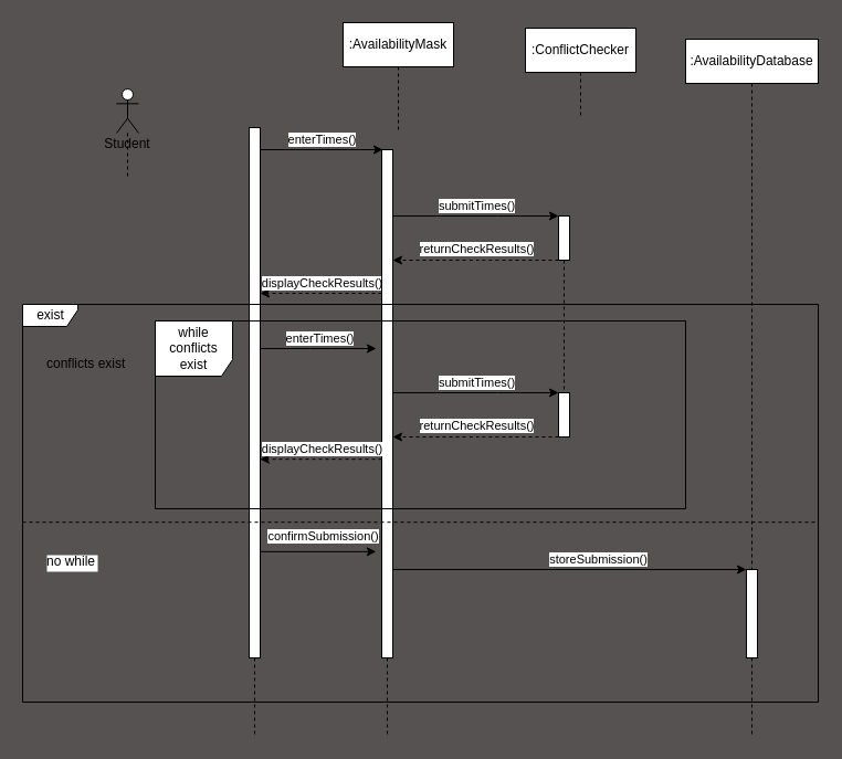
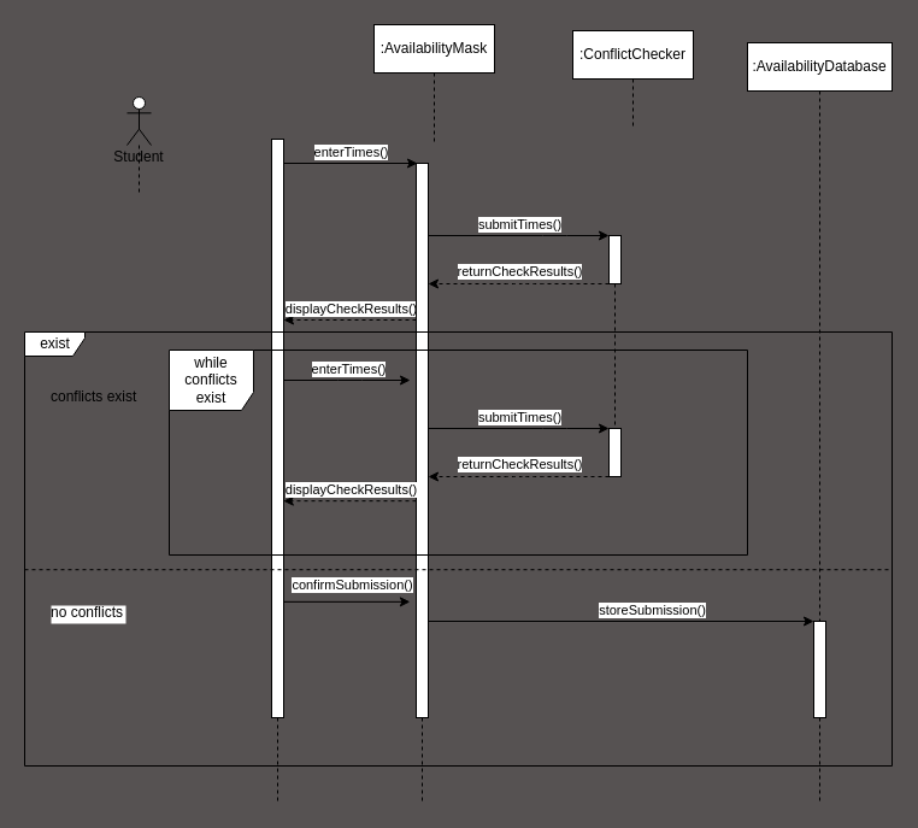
  <mxCell id="0" />
  <mxCell id="1" parent="0" />
  <mxCell id="2" value=":AvailabilityMask" style="shape=umlLifeline;perimeter=lifelinePerimeter;whiteSpace=wrap;html=1;container=1;collapsible=0;recursiveResize=0;outlineConnect=0;" vertex="1" parent="1"><mxGeometry x="310" y="20" width="100" height="100" as="geometry" /></mxCell>
  <mxCell id="3" value=":ConflictChecker" style="shape=umlLifeline;perimeter=lifelinePerimeter;whiteSpace=wrap;html=1;container=1;collapsible=0;recursiveResize=0;outlineConnect=0;" vertex="1" parent="1"><mxGeometry x="475" y="25" width="100" height="80" as="geometry" /></mxCell>
  <mxCell id="4" value=":AvailabilityDatabase" style="shape=umlLifeline;perimeter=lifelinePerimeter;whiteSpace=wrap;html=1;container=1;collapsible=0;recursiveResize=0;outlineConnect=0;" vertex="1" parent="1"><mxGeometry x="620" y="35" width="120" height="480" as="geometry" /></mxCell>
  <mxCell id="5" style="edgeStyle=none;html=1;entryX=0.1;entryY=0;entryDx=0;entryDy=0;entryPerimeter=0;" edge="1" parent="1" source="10" target="19"><mxGeometry relative="1" as="geometry" /></mxCell>
  <mxCell id="6" value="enterTimes()" style="edgeLabel;html=1;align=center;verticalAlign=middle;resizable=0;points=[];" vertex="1" connectable="0" parent="5"><mxGeometry x="-0.362" y="2" relative="1" as="geometry"><mxPoint x="20" y="-8" as="offset" /></mxGeometry></mxCell>
  <mxCell id="7" style="edgeStyle=none;html=1;strokeColor=default;endArrow=classic;endFill=1;entryX=-0.512;entryY=0.791;entryDx=0;entryDy=0;entryPerimeter=0;" edge="1" parent="1" source="10" target="19"><mxGeometry relative="1" as="geometry"><mxPoint x="330" y="495" as="targetPoint" /></mxGeometry></mxCell>
  <mxCell id="8" value="confirmSubmission()" style="edgeLabel;html=1;align=center;verticalAlign=middle;resizable=0;points=[];" vertex="1" connectable="0" parent="7"><mxGeometry x="0.421" y="3" relative="1" as="geometry"><mxPoint x="-19" y="-11" as="offset" /></mxGeometry></mxCell>
  <mxCell id="9" style="edgeStyle=none;html=1;strokeColor=default;endArrow=none;endFill=0;dashed=1;" edge="1" parent="1" source="10"><mxGeometry relative="1" as="geometry"><mxPoint x="230" y="665" as="targetPoint" /></mxGeometry></mxCell>
  <mxCell id="10" value="" style="html=1;points=[];perimeter=orthogonalPerimeter;" vertex="1" parent="1"><mxGeometry x="225" y="115" width="10" height="480" as="geometry" /></mxCell>
  <mxCell id="11" value="Student" style="shape=umlLifeline;participant=umlActor;perimeter=lifelinePerimeter;whiteSpace=wrap;html=1;container=1;collapsible=0;recursiveResize=0;verticalAlign=top;spacingTop=36;outlineConnect=0;" vertex="1" parent="1"><mxGeometry x="105" y="80" width="20" height="80" as="geometry" /></mxCell>
  <mxCell id="12" style="edgeStyle=none;html=1;" edge="1" parent="1" source="19" target="23"><mxGeometry relative="1" as="geometry"><Array as="points"><mxPoint x="460" y="195" /></Array></mxGeometry></mxCell>
  <mxCell id="13" value="submitTimes()" style="edgeLabel;html=1;align=center;verticalAlign=middle;resizable=0;points=[];" vertex="1" connectable="0" parent="12"><mxGeometry x="-0.261" y="-3" relative="1" as="geometry"><mxPoint x="20" y="-13" as="offset" /></mxGeometry></mxCell>
  <mxCell id="14" style="edgeStyle=none;html=1;endArrow=classic;endFill=1;dashed=1;" edge="1" parent="1" source="19" target="10"><mxGeometry relative="1" as="geometry"><Array as="points"><mxPoint x="320" y="265" /><mxPoint x="270" y="265" /></Array></mxGeometry></mxCell>
  <mxCell id="15" value="displayCheckResults()" style="edgeLabel;html=1;align=center;verticalAlign=middle;resizable=0;points=[];" vertex="1" connectable="0" parent="14"><mxGeometry x="0.181" y="-2" relative="1" as="geometry"><mxPoint x="10" y="-8" as="offset" /></mxGeometry></mxCell>
  <mxCell id="16" style="edgeStyle=none;html=1;strokeColor=default;endArrow=classic;endFill=1;" edge="1" parent="1" source="19" target="38"><mxGeometry relative="1" as="geometry" /></mxCell>
  <mxCell id="17" value="storeSubmission()" style="edgeLabel;html=1;align=center;verticalAlign=middle;resizable=0;points=[];" vertex="1" connectable="0" parent="16"><mxGeometry x="0.334" y="-1" relative="1" as="geometry"><mxPoint x="-28" y="-11" as="offset" /></mxGeometry></mxCell>
  <mxCell id="18" style="edgeStyle=none;html=1;strokeColor=default;endArrow=none;endFill=0;dashed=1;" edge="1" parent="1" source="19"><mxGeometry relative="1" as="geometry"><mxPoint x="350" y="665" as="targetPoint" /></mxGeometry></mxCell>
  <mxCell id="19" value="" style="html=1;points=[];perimeter=orthogonalPerimeter;" vertex="1" parent="1"><mxGeometry x="345" y="135" width="10" height="460" as="geometry" /></mxCell>
  <mxCell id="20" style="edgeStyle=none;html=1;endArrow=classic;endFill=1;dashed=1;" edge="1" parent="1" source="23" target="19"><mxGeometry relative="1" as="geometry"><Array as="points"><mxPoint x="440" y="235" /><mxPoint x="430" y="235" /></Array></mxGeometry></mxCell>
  <mxCell id="21" value="returnCheckResults()" style="edgeLabel;html=1;align=center;verticalAlign=middle;resizable=0;points=[];" vertex="1" connectable="0" parent="20"><mxGeometry x="0.233" y="-2" relative="1" as="geometry"><mxPoint x="17" y="-9" as="offset" /></mxGeometry></mxCell>
  <mxCell id="22" style="edgeStyle=none;html=1;strokeColor=default;dashed=1;endArrow=none;endFill=0;" edge="1" parent="1" source="23" target="32"><mxGeometry relative="1" as="geometry" /></mxCell>
  <mxCell id="23" value="" style="html=1;points=[];perimeter=orthogonalPerimeter;" vertex="1" parent="1"><mxGeometry x="505" y="195" width="10" height="40" as="geometry" /></mxCell>
  <mxCell id="24" style="edgeStyle=none;html=1;" edge="1" parent="1" source="10"><mxGeometry relative="1" as="geometry"><mxPoint x="235" y="295" as="sourcePoint" /><mxPoint x="340" y="315" as="targetPoint" /><Array as="points"><mxPoint x="290" y="315" /></Array></mxGeometry></mxCell>
  <mxCell id="25" value="enterTimes()" style="edgeLabel;html=1;align=center;verticalAlign=middle;resizable=0;points=[];" vertex="1" connectable="0" parent="24"><mxGeometry x="-0.362" y="2" relative="1" as="geometry"><mxPoint x="20" y="-8" as="offset" /></mxGeometry></mxCell>
  <mxCell id="26" style="edgeStyle=none;html=1;" edge="1" parent="1" target="32"><mxGeometry relative="1" as="geometry"><mxPoint x="355" y="355" as="sourcePoint" /><Array as="points"><mxPoint x="460" y="355" /></Array></mxGeometry></mxCell>
  <mxCell id="27" value="submitTimes()" style="edgeLabel;html=1;align=center;verticalAlign=middle;resizable=0;points=[];" vertex="1" connectable="0" parent="26"><mxGeometry x="-0.261" y="-3" relative="1" as="geometry"><mxPoint x="20" y="-13" as="offset" /></mxGeometry></mxCell>
  <mxCell id="28" style="edgeStyle=none;html=1;entryX=0.982;entryY=0.438;entryDx=0;entryDy=0;entryPerimeter=0;dashed=1;" edge="1" parent="1"><mxGeometry relative="1" as="geometry"><mxPoint x="345" y="415.16" as="sourcePoint" /><mxPoint x="234.82" y="415.16" as="targetPoint" /></mxGeometry></mxCell>
  <mxCell id="29" value="displayCheckResults()" style="edgeLabel;html=1;align=center;verticalAlign=middle;resizable=0;points=[];" vertex="1" connectable="0" parent="28"><mxGeometry x="0.181" y="-2" relative="1" as="geometry"><mxPoint x="10" y="-8" as="offset" /></mxGeometry></mxCell>
  <mxCell id="30" style="edgeStyle=none;html=1;dashed=1;" edge="1" parent="1" source="32"><mxGeometry relative="1" as="geometry"><mxPoint x="355" y="395" as="targetPoint" /><Array as="points"><mxPoint x="440" y="395" /><mxPoint x="430" y="395" /></Array></mxGeometry></mxCell>
  <mxCell id="31" value="returnCheckResults()" style="edgeLabel;html=1;align=center;verticalAlign=middle;resizable=0;points=[];" vertex="1" connectable="0" parent="30"><mxGeometry x="0.233" y="-2" relative="1" as="geometry"><mxPoint x="17" y="-9" as="offset" /></mxGeometry></mxCell>
  <mxCell id="32" value="" style="html=1;points=[];perimeter=orthogonalPerimeter;" vertex="1" parent="1"><mxGeometry x="505" y="355" width="10" height="40" as="geometry" /></mxCell>
  <mxCell id="33" value="while conflicts exist" style="shape=umlFrame;whiteSpace=wrap;html=1;width=70;height=50;" vertex="1" parent="1"><mxGeometry x="140" y="290" width="480" height="170" as="geometry" /></mxCell>
  <mxCell id="34" value="exist" style="shape=umlFrame;tabWidth=110;tabHeight=30;tabPosition=left;html=1;boundedLbl=1;labelInHeader=1;width=50;height=20;" vertex="1" parent="1"><mxGeometry x="20" y="275" width="720" height="360" as="geometry" /></mxCell>
  <mxCell id="35" value="conflicts exist" style="text" vertex="1" parent="34"><mxGeometry width="100" height="20" relative="1" as="geometry"><mxPoint x="20" y="40" as="offset" /></mxGeometry></mxCell>
- <mxCell id="36" value="no while" style="line;strokeWidth=1;dashed=1;labelPosition=center;verticalLabelPosition=bottom;align=left;verticalAlign=top;spacingLeft=20;spacingTop=15;" vertex="1" parent="34"><mxGeometry y="190.003" width="720.0" height="14.4" as="geometry" /></mxCell>
+ <mxCell id="36" value="no conflicts" style="line;strokeWidth=1;dashed=1;labelPosition=center;verticalLabelPosition=bottom;align=left;verticalAlign=top;spacingLeft=20;spacingTop=15;" vertex="1" parent="34"><mxGeometry y="190.003" width="720.0" height="14.4" as="geometry" /></mxCell>
  <mxCell id="37" style="edgeStyle=none;html=1;strokeColor=default;endArrow=none;endFill=0;dashed=1;" edge="1" parent="1" source="38"><mxGeometry relative="1" as="geometry"><mxPoint x="680" y="665" as="targetPoint" /></mxGeometry></mxCell>
  <mxCell id="38" value="" style="html=1;points=[];perimeter=orthogonalPerimeter;" vertex="1" parent="1"><mxGeometry x="675" y="515" width="10" height="80" as="geometry" /></mxCell>
